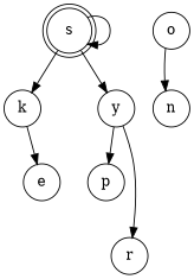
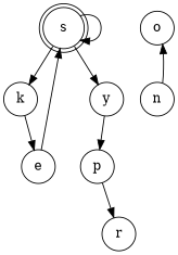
  digraph {
    node [color=black shape=circle]
    s [shape=doublecircle]
    k
    y
    o
    n
    e
    p
    r
    s -> s
    s -> k
    s -> y
    k -> e
    y -> p
-   o -> n
-   y -> r
+   n -> o
+   e -> s
+   p -> r
  }
